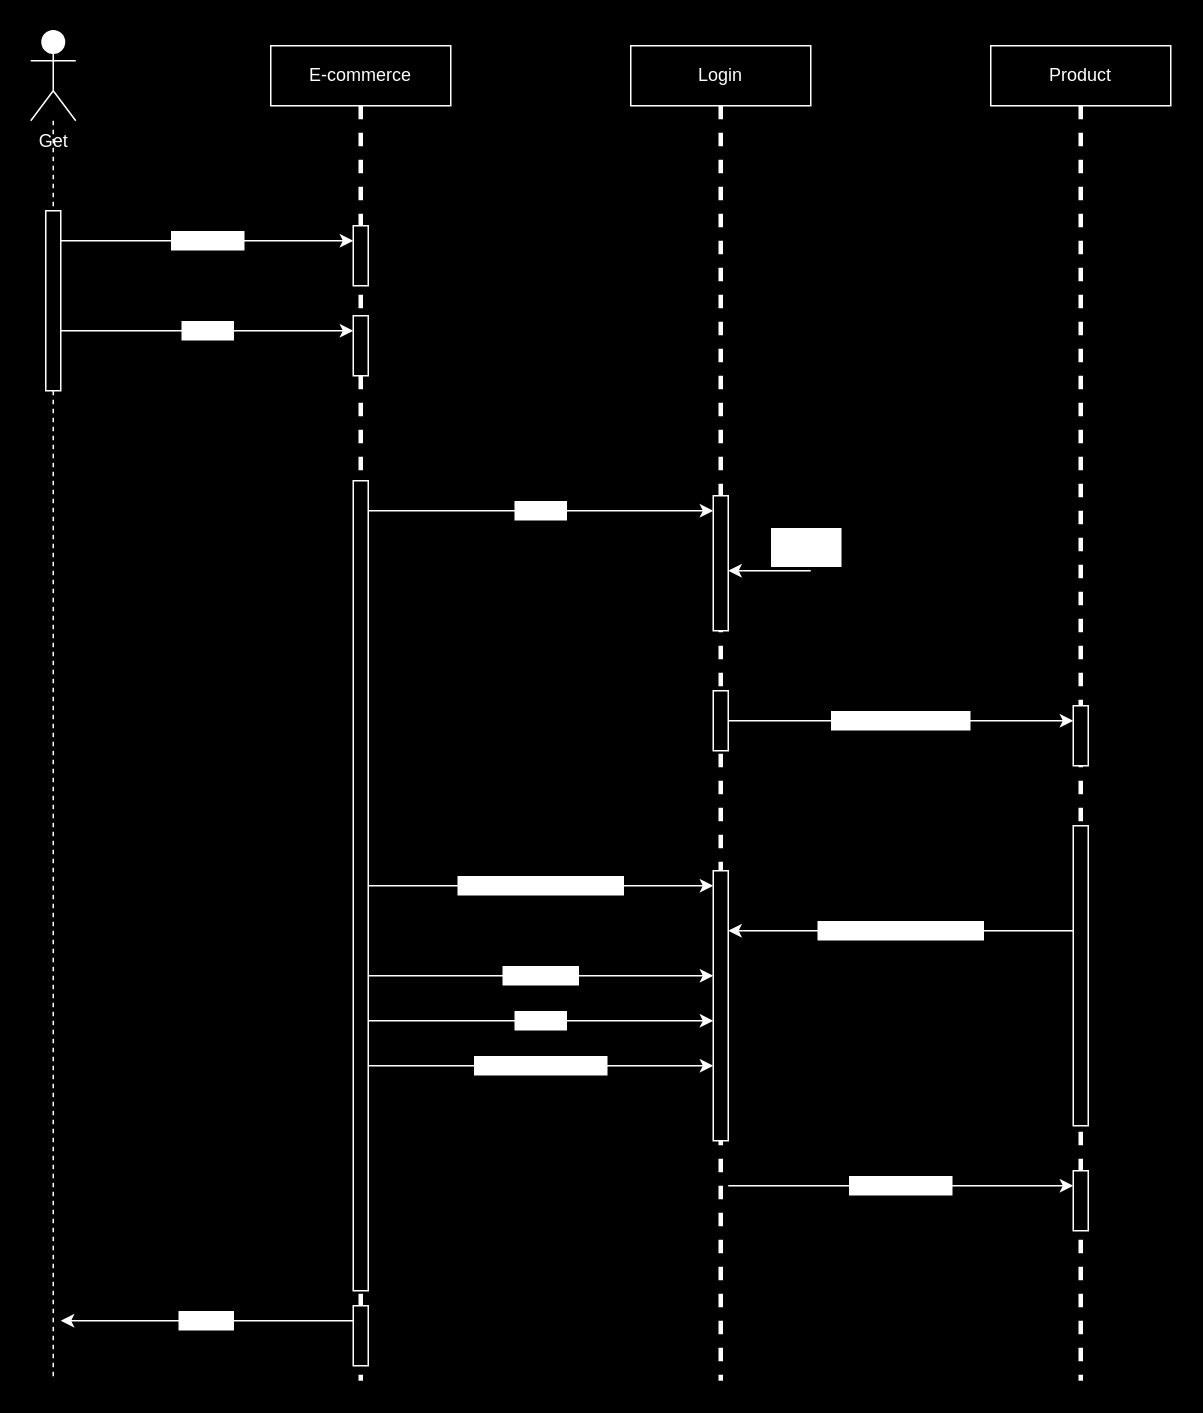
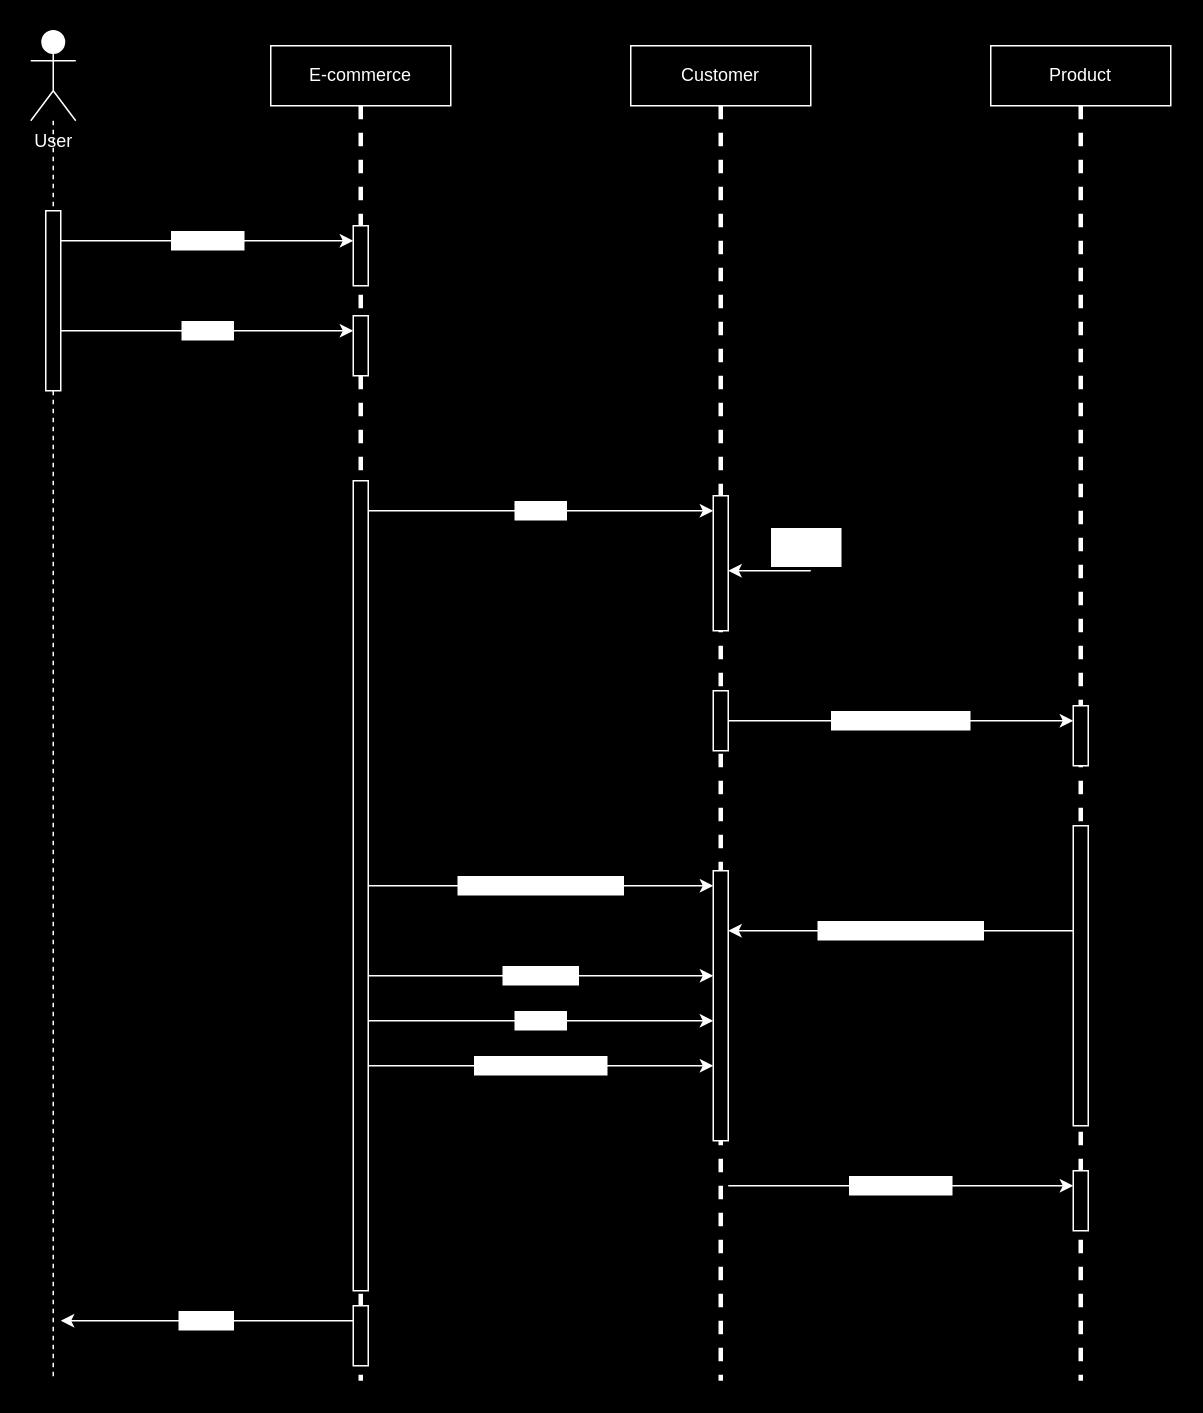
  <mxCell id="0" />
  <mxCell id="1" parent="0" />
- <mxCell id="2" value="Get" style="shape=umlActor;verticalLabelPosition=bottom;verticalAlign=top;html=1;labelPosition=center;align=center;strokeColor=#FFFFFF;fontColor=#FFFFFF;" parent="1" vertex="1"><mxGeometry x="20" y="20" width="30" height="60" as="geometry" /></mxCell>
+ <mxCell id="2" value="User" style="shape=umlActor;verticalLabelPosition=bottom;verticalAlign=top;html=1;labelPosition=center;align=center;strokeColor=#FFFFFF;fontColor=#FFFFFF;" parent="1" vertex="1"><mxGeometry x="20" y="20" width="30" height="60" as="geometry" /></mxCell>
  <mxCell id="3" value="E-commerce" style="shape=rectangle;whiteSpace=wrap;html=1;strokeColor=#FFFFFF;fillColor=none;fontColor=#FFFFFF;" parent="1" vertex="1"><mxGeometry x="180" y="30" width="120" height="40" as="geometry" /></mxCell>
- <mxCell id="4" value="Login" style="shape=rectangle;whiteSpace=wrap;html=1;strokeColor=#FFFFFF;fillColor=none;fontColor=#FFFFFF;" parent="1" vertex="1"><mxGeometry x="420" y="30" width="120" height="40" as="geometry" /></mxCell>
+ <mxCell id="4" value="Customer" style="shape=rectangle;whiteSpace=wrap;html=1;strokeColor=#FFFFFF;fillColor=none;fontColor=#FFFFFF;" parent="1" vertex="1"><mxGeometry x="420" y="30" width="120" height="40" as="geometry" /></mxCell>
  <mxCell id="5" value="Product" style="shape=rectangle;whiteSpace=wrap;html=1;strokeColor=#FFFFFF;fillColor=none;fontColor=#FFFFFF;" parent="1" vertex="1"><mxGeometry x="660" y="30" width="120" height="40" as="geometry" /></mxCell>
  <mxCell id="6" value="" style="endArrow=none;dashed=1;html=1;strokeColor=#FFFFFF;" parent="1" edge="1"><mxGeometry width="50" height="50" relative="1" as="geometry"><mxPoint x="35" y="80" as="sourcePoint" /><mxPoint x="35" y="920" as="targetPoint" /></mxGeometry></mxCell>
  <mxCell id="7" value="" style="endArrow=none;dashed=1;html=1;strokeColor=#FFFFFF;strokeWidth=3;" parent="1" edge="1"><mxGeometry width="50" height="50" relative="1" as="geometry"><mxPoint x="240" y="70" as="sourcePoint" /><mxPoint x="240" y="920" as="targetPoint" /></mxGeometry></mxCell>
  <mxCell id="8" value="" style="endArrow=none;dashed=1;html=1;strokeColor=#FFFFFF;strokeWidth=3;" parent="1" edge="1"><mxGeometry width="50" height="50" relative="1" as="geometry"><mxPoint x="480" y="70" as="sourcePoint" /><mxPoint x="480" y="920" as="targetPoint" /></mxGeometry></mxCell>
  <mxCell id="9" value="" style="endArrow=none;dashed=1;html=1;strokeColor=#FFFFFF;strokeWidth=3;" parent="1" edge="1"><mxGeometry width="50" height="50" relative="1" as="geometry"><mxPoint x="720" y="70" as="sourcePoint" /><mxPoint x="720" y="920" as="targetPoint" /></mxGeometry></mxCell>
  <mxCell id="10" value="" style="shape=rect;strokeColor=#FFFFFF;fillColor=#000000;" parent="1" vertex="1"><mxGeometry x="30" y="140" width="10" height="120" as="geometry" /></mxCell>
  <mxCell id="11" value="" style="shape=rect;strokeColor=#FFFFFF;fillColor=#000000;" parent="1" vertex="1"><mxGeometry x="235" y="150" width="10" height="40" as="geometry" /></mxCell>
  <mxCell id="12" value="Register()" style="endArrow=classic;html=1;strokeColor=#FFFFFF;fontColor=#FFFFFF;" parent="1" edge="1"><mxGeometry width="50" height="50" relative="1" as="geometry"><mxPoint x="40" y="160" as="sourcePoint" /><mxPoint x="235" y="160" as="targetPoint" /></mxGeometry></mxCell>
  <mxCell id="13" value="" style="shape=rect;strokeColor=#FFFFFF;fillColor=#000000;" parent="1" vertex="1"><mxGeometry x="235" y="210" width="10" height="40" as="geometry" /></mxCell>
  <mxCell id="14" value="Login()" style="endArrow=classic;html=1;strokeColor=#FFFFFF;fontColor=#FFFFFF;" parent="1" edge="1"><mxGeometry width="50" height="50" relative="1" as="geometry"><mxPoint x="40" y="220" as="sourcePoint" /><mxPoint x="235" y="220" as="targetPoint" /></mxGeometry></mxCell>
  <mxCell id="15" value="" style="shape=rect;strokeColor=#FFFFFF;fillColor=#000000;" parent="1" vertex="1"><mxGeometry x="235" y="320" width="10" height="540" as="geometry" /></mxCell>
  <mxCell id="16" value="" style="shape=rect;strokeColor=#FFFFFF;fillColor=#000000;" parent="1" vertex="1"><mxGeometry x="475" y="330" width="10" height="90" as="geometry" /></mxCell>
  <mxCell id="17" value="Verify()" style="endArrow=classic;html=1;strokeColor=#FFFFFF;fontColor=#FFFFFF;" parent="1" edge="1"><mxGeometry width="50" height="50" relative="1" as="geometry"><mxPoint x="245" y="340" as="sourcePoint" /><mxPoint x="475" y="340" as="targetPoint" /></mxGeometry></mxCell>
  <mxCell id="18" value="Check&lt;br&gt;Account()" style="endArrow=classic;html=1;strokeColor=#FFFFFF;fontColor=#FFFFFF;align=left;verticalAlign=bottom;" parent="1" edge="1"><mxGeometry width="50" height="50" relative="1" as="geometry"><mxPoint x="540" y="380" as="sourcePoint" /><mxPoint x="485" y="380" as="targetPoint" /></mxGeometry></mxCell>
  <mxCell id="19" value="" style="shape=rect;strokeColor=#FFFFFF;fillColor=#000000;" parent="1" vertex="1"><mxGeometry x="475" y="460" width="10" height="40" as="geometry" /></mxCell>
  <mxCell id="20" value="" style="shape=rect;strokeColor=#FFFFFF;fillColor=#000000;" parent="1" vertex="1"><mxGeometry x="715" y="470" width="10" height="40" as="geometry" /></mxCell>
  <mxCell id="21" value="Get_Product_info()" style="endArrow=classic;html=1;strokeColor=#FFFFFF;fontColor=#FFFFFF;" parent="1" edge="1"><mxGeometry width="50" height="50" relative="1" as="geometry"><mxPoint x="485" y="480" as="sourcePoint" /><mxPoint x="715" y="480" as="targetPoint" /></mxGeometry></mxCell>
  <mxCell id="22" value="" style="shape=rect;strokeColor=#FFFFFF;fillColor=#000000;" parent="1" vertex="1"><mxGeometry x="715" y="550" width="10" height="200" as="geometry" /></mxCell>
  <mxCell id="23" value="" style="shape=rect;strokeColor=#FFFFFF;fillColor=#000000;" parent="1" vertex="1"><mxGeometry x="475" y="580" width="10" height="180" as="geometry" /></mxCell>
  <mxCell id="24" value="Display_to_customer()" style="endArrow=classic;html=1;strokeColor=#FFFFFF;fontColor=#FFFFFF;" parent="1" edge="1"><mxGeometry width="50" height="50" relative="1" as="geometry"><mxPoint x="245" y="590" as="sourcePoint" /><mxPoint x="475" y="590" as="targetPoint" /></mxGeometry></mxCell>
  <mxCell id="25" value="Display_Product_info()" style="endArrow=classic;html=1;strokeColor=#FFFFFF;fontColor=#FFFFFF;" parent="1" edge="1"><mxGeometry width="50" height="50" relative="1" as="geometry"><mxPoint x="715" y="620" as="sourcePoint" /><mxPoint x="485" y="620" as="targetPoint" /></mxGeometry></mxCell>
  <mxCell id="26" value="Payment()" style="endArrow=classic;html=1;strokeColor=#FFFFFF;fontColor=#FFFFFF;" parent="1" edge="1"><mxGeometry width="50" height="50" relative="1" as="geometry"><mxPoint x="245" y="650" as="sourcePoint" /><mxPoint x="475" y="650" as="targetPoint" /></mxGeometry></mxCell>
  <mxCell id="27" value="Email()" style="endArrow=classic;html=1;strokeColor=#FFFFFF;fontColor=#FFFFFF;" parent="1" edge="1"><mxGeometry width="50" height="50" relative="1" as="geometry"><mxPoint x="245" y="680" as="sourcePoint" /><mxPoint x="475" y="680" as="targetPoint" /></mxGeometry></mxCell>
  <mxCell id="28" value="Product_delivery()" style="endArrow=classic;html=1;strokeColor=#FFFFFF;fontColor=#FFFFFF;" parent="1" edge="1"><mxGeometry width="50" height="50" relative="1" as="geometry"><mxPoint x="245" y="710" as="sourcePoint" /><mxPoint x="475" y="710" as="targetPoint" /></mxGeometry></mxCell>
  <mxCell id="29" value="" style="shape=rect;strokeColor=#FFFFFF;fillColor=#000000;" parent="1" vertex="1"><mxGeometry x="715" y="780" width="10" height="40" as="geometry" /></mxCell>
  <mxCell id="30" value="Buy_product()" style="endArrow=classic;html=1;strokeColor=#FFFFFF;fontColor=#FFFFFF;" parent="1" edge="1"><mxGeometry width="50" height="50" relative="1" as="geometry"><mxPoint x="485" y="790" as="sourcePoint" /><mxPoint x="715" y="790" as="targetPoint" /></mxGeometry></mxCell>
  <mxCell id="31" value="" style="shape=rect;strokeColor=#FFFFFF;fillColor=#000000;" parent="1" vertex="1"><mxGeometry x="235" y="870" width="10" height="40" as="geometry" /></mxCell>
  <mxCell id="32" value="logout()" style="endArrow=classic;html=1;strokeColor=#FFFFFF;fontColor=#FFFFFF;" parent="1" edge="1"><mxGeometry width="50" height="50" relative="1" as="geometry"><mxPoint x="235" y="880" as="sourcePoint" /><mxPoint x="40" y="880" as="targetPoint" /></mxGeometry></mxCell>
  <mxCell id="33" value="" style="endArrow=none;html=1;rounded=0;exitX=1.417;exitY=0.109;exitDx=0;exitDy=0;exitPerimeter=0;" edge="1" parent="1" source="16"><mxGeometry width="50" height="50" relative="1" as="geometry"><mxPoint x="520" y="350" as="sourcePoint" /><mxPoint x="570" y="340" as="targetPoint" /></mxGeometry></mxCell>
